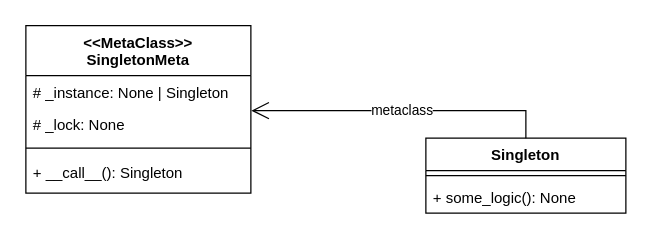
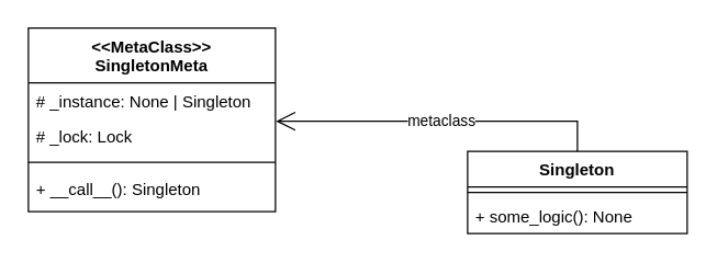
  <mxCell id="0" />
  <mxCell id="1" parent="0" />
  <mxCell id="2" value="&lt;&lt;MetaClass&gt;&gt;&#10;SingletonMeta" style="swimlane;fontStyle=1;align=center;verticalAlign=top;childLayout=stackLayout;horizontal=1;startSize=40;horizontalStack=0;resizeParent=1;resizeParentMax=0;resizeLast=0;collapsible=1;marginBottom=0;" vertex="1" parent="1"><mxGeometry x="20" y="20" width="180" height="134" as="geometry" /></mxCell>
  <mxCell id="3" value="# _instance: None | Singleton&#10;" style="text;strokeColor=none;fillColor=none;align=left;verticalAlign=top;spacingLeft=4;spacingRight=4;overflow=hidden;rotatable=0;points=[[0,0.5],[1,0.5]];portConstraint=eastwest;" vertex="1" parent="2"><mxGeometry y="40" width="180" height="26" as="geometry" /></mxCell>
- <mxCell id="4" value="# _lock: None" style="text;strokeColor=none;fillColor=none;align=left;verticalAlign=top;spacingLeft=4;spacingRight=4;overflow=hidden;rotatable=0;points=[[0,0.5],[1,0.5]];portConstraint=eastwest;" vertex="1" parent="2"><mxGeometry y="66" width="180" height="26" as="geometry" /></mxCell>
+ <mxCell id="4" value="# _lock: Lock" style="text;strokeColor=none;fillColor=none;align=left;verticalAlign=top;spacingLeft=4;spacingRight=4;overflow=hidden;rotatable=0;points=[[0,0.5],[1,0.5]];portConstraint=eastwest;" vertex="1" parent="2"><mxGeometry y="66" width="180" height="26" as="geometry" /></mxCell>
  <mxCell id="5" value="" style="line;strokeWidth=1;fillColor=none;align=left;verticalAlign=middle;spacingTop=-1;spacingLeft=3;spacingRight=3;rotatable=0;labelPosition=right;points=[];portConstraint=eastwest;" vertex="1" parent="2"><mxGeometry y="92" width="180" height="12" as="geometry" /></mxCell>
  <mxCell id="6" value="+ __call__(): Singleton" style="text;strokeColor=none;fillColor=none;align=left;verticalAlign=top;spacingLeft=4;spacingRight=4;overflow=hidden;rotatable=0;points=[[0,0.5],[1,0.5]];portConstraint=eastwest;" vertex="1" parent="2"><mxGeometry y="104" width="180" height="30" as="geometry" /></mxCell>
  <mxCell id="7" value="Singleton" style="swimlane;fontStyle=1;align=center;verticalAlign=top;childLayout=stackLayout;horizontal=1;startSize=26;horizontalStack=0;resizeParent=1;resizeParentMax=0;resizeLast=0;collapsible=1;marginBottom=0;" vertex="1" parent="1"><mxGeometry x="340" y="110" width="160" height="60" as="geometry" /></mxCell>
  <mxCell id="8" value="" style="line;strokeWidth=1;fillColor=none;align=left;verticalAlign=middle;spacingTop=-1;spacingLeft=3;spacingRight=3;rotatable=0;labelPosition=right;points=[];portConstraint=eastwest;" vertex="1" parent="7"><mxGeometry y="26" width="160" height="8" as="geometry" /></mxCell>
  <mxCell id="9" value="+ some_logic(): None" style="text;strokeColor=none;fillColor=none;align=left;verticalAlign=top;spacingLeft=4;spacingRight=4;overflow=hidden;rotatable=0;points=[[0,0.5],[1,0.5]];portConstraint=eastwest;" vertex="1" parent="7"><mxGeometry y="34" width="160" height="26" as="geometry" /></mxCell>
  <mxCell id="10" value="metaclass" style="endArrow=open;endSize=12;dashed=0;html=1;rounded=0;edgeStyle=orthogonalEdgeStyle;entryX=1.002;entryY=1.077;entryDx=0;entryDy=0;entryPerimeter=0;exitX=0.5;exitY=0;exitDx=0;exitDy=0;" edge="1" parent="1" source="7" target="3"><mxGeometry width="160" relative="1" as="geometry"><mxPoint x="80" y="180" as="sourcePoint" /><mxPoint x="240" y="180" as="targetPoint" /></mxGeometry></mxCell>
